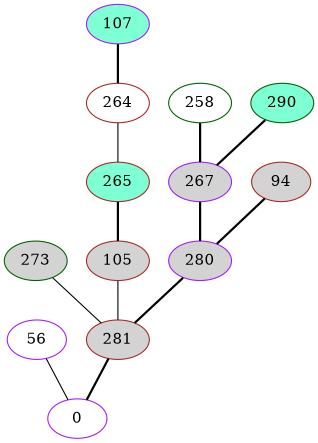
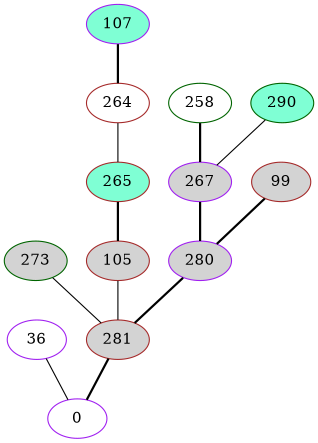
  strict graph {
    node [color=purple fillcolor=lightgrey style=filled]
    edge [style=bold]
-   56 [fillcolor=white]
+   56 [fillcolor=white label=36]
    0 [fillcolor=white]
    281 [color=brown]
    273 [color=darkgreen]
    105 [color=brown]
    265 [color=brown fillcolor=aquamarine]
    264 [color=brown fillcolor=white]
    280
    107 [fillcolor=aquamarine]
    267
-   99 [color=brown label=94]
+   99 [color=brown]
    258 [color=darkgreen fillcolor=white]
    290 [color=darkgreen fillcolor=aquamarine]
    56 -- 0 [style=solid]
    281 -- 0
    273 -- 281 [style=solid]
    105 -- 281 [style=solid]
    265 -- 105
    264 -- 265 [style=solid]
    280 -- 281
    107 -- 264
    267 -- 280
    99 -- 280
    258 -- 267
-   290 -- 267
+   290 -- 267 [style=solid]
  }
